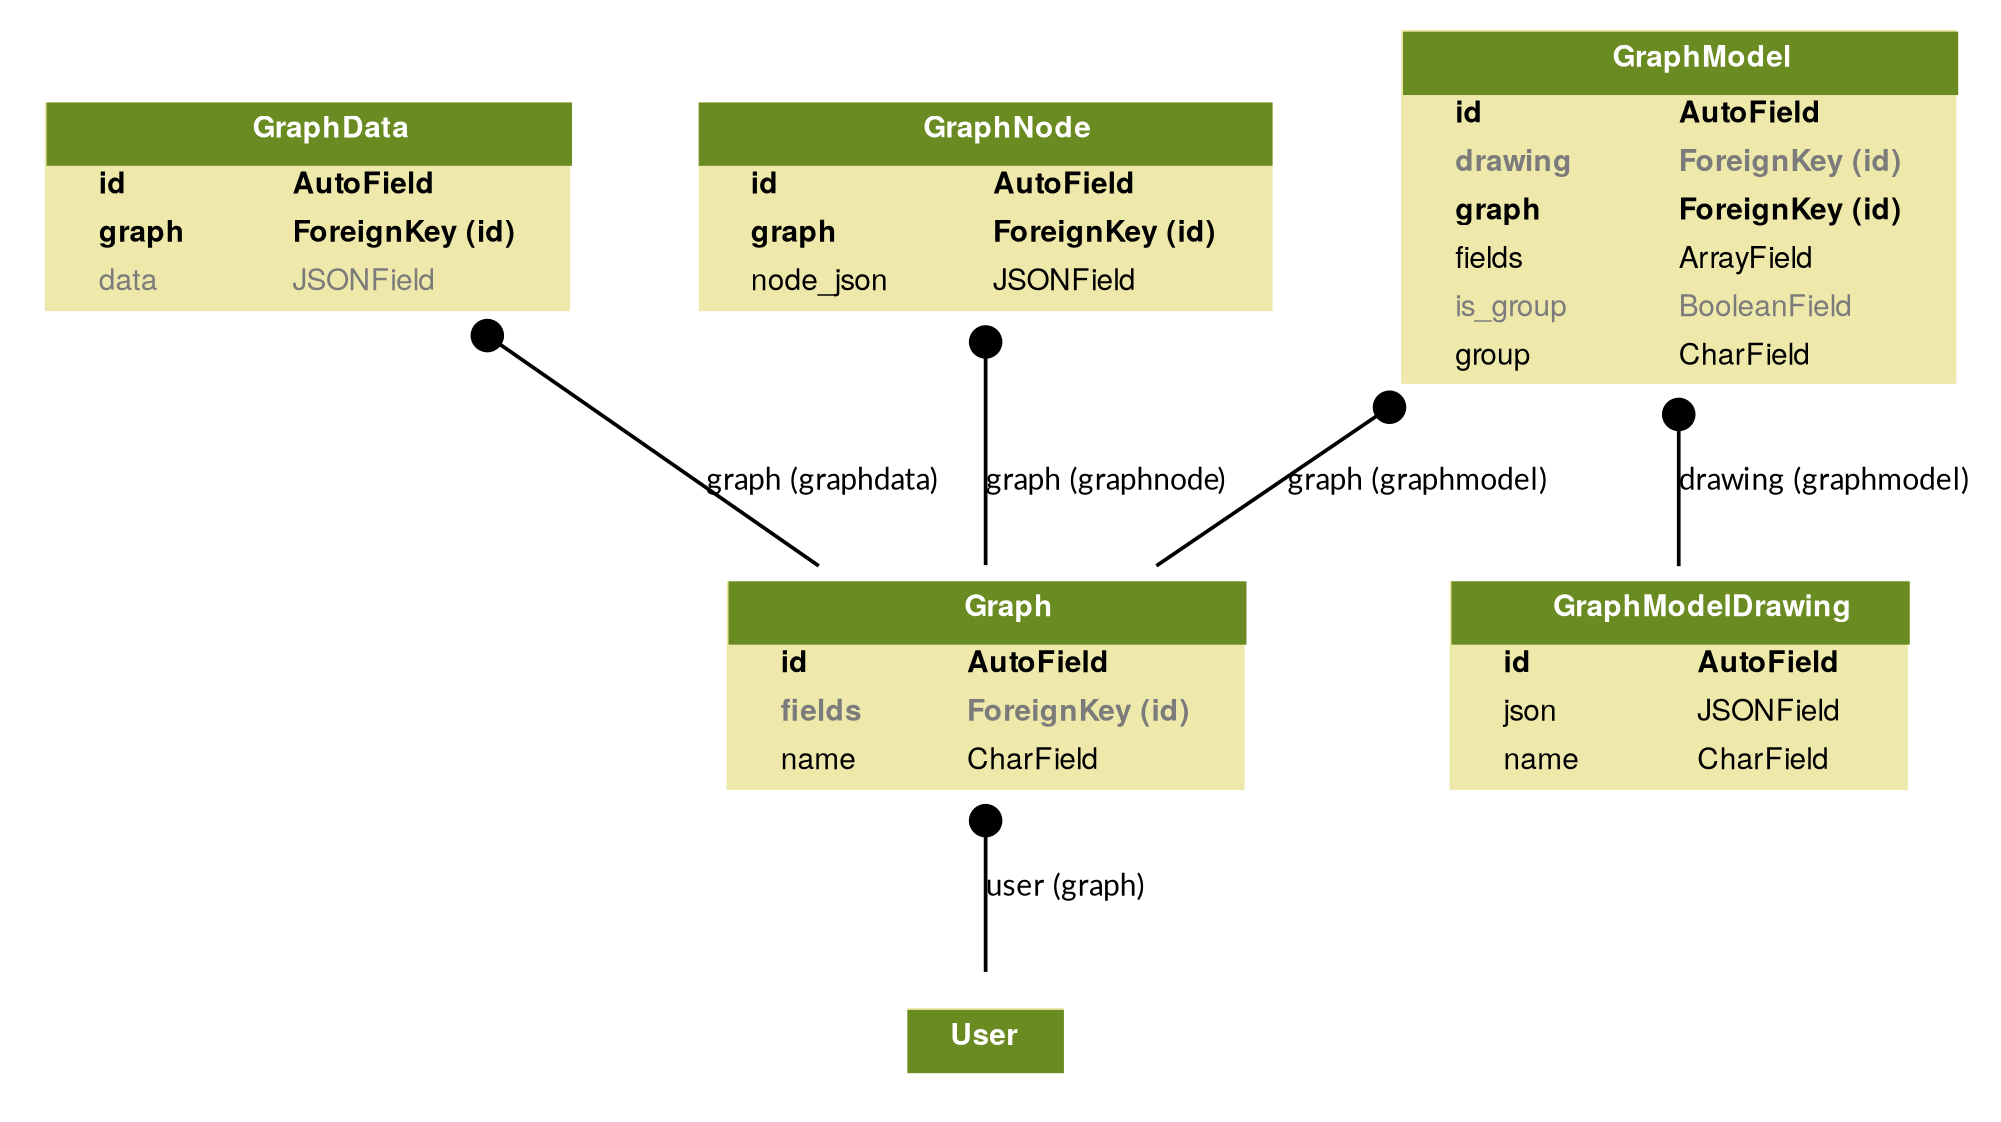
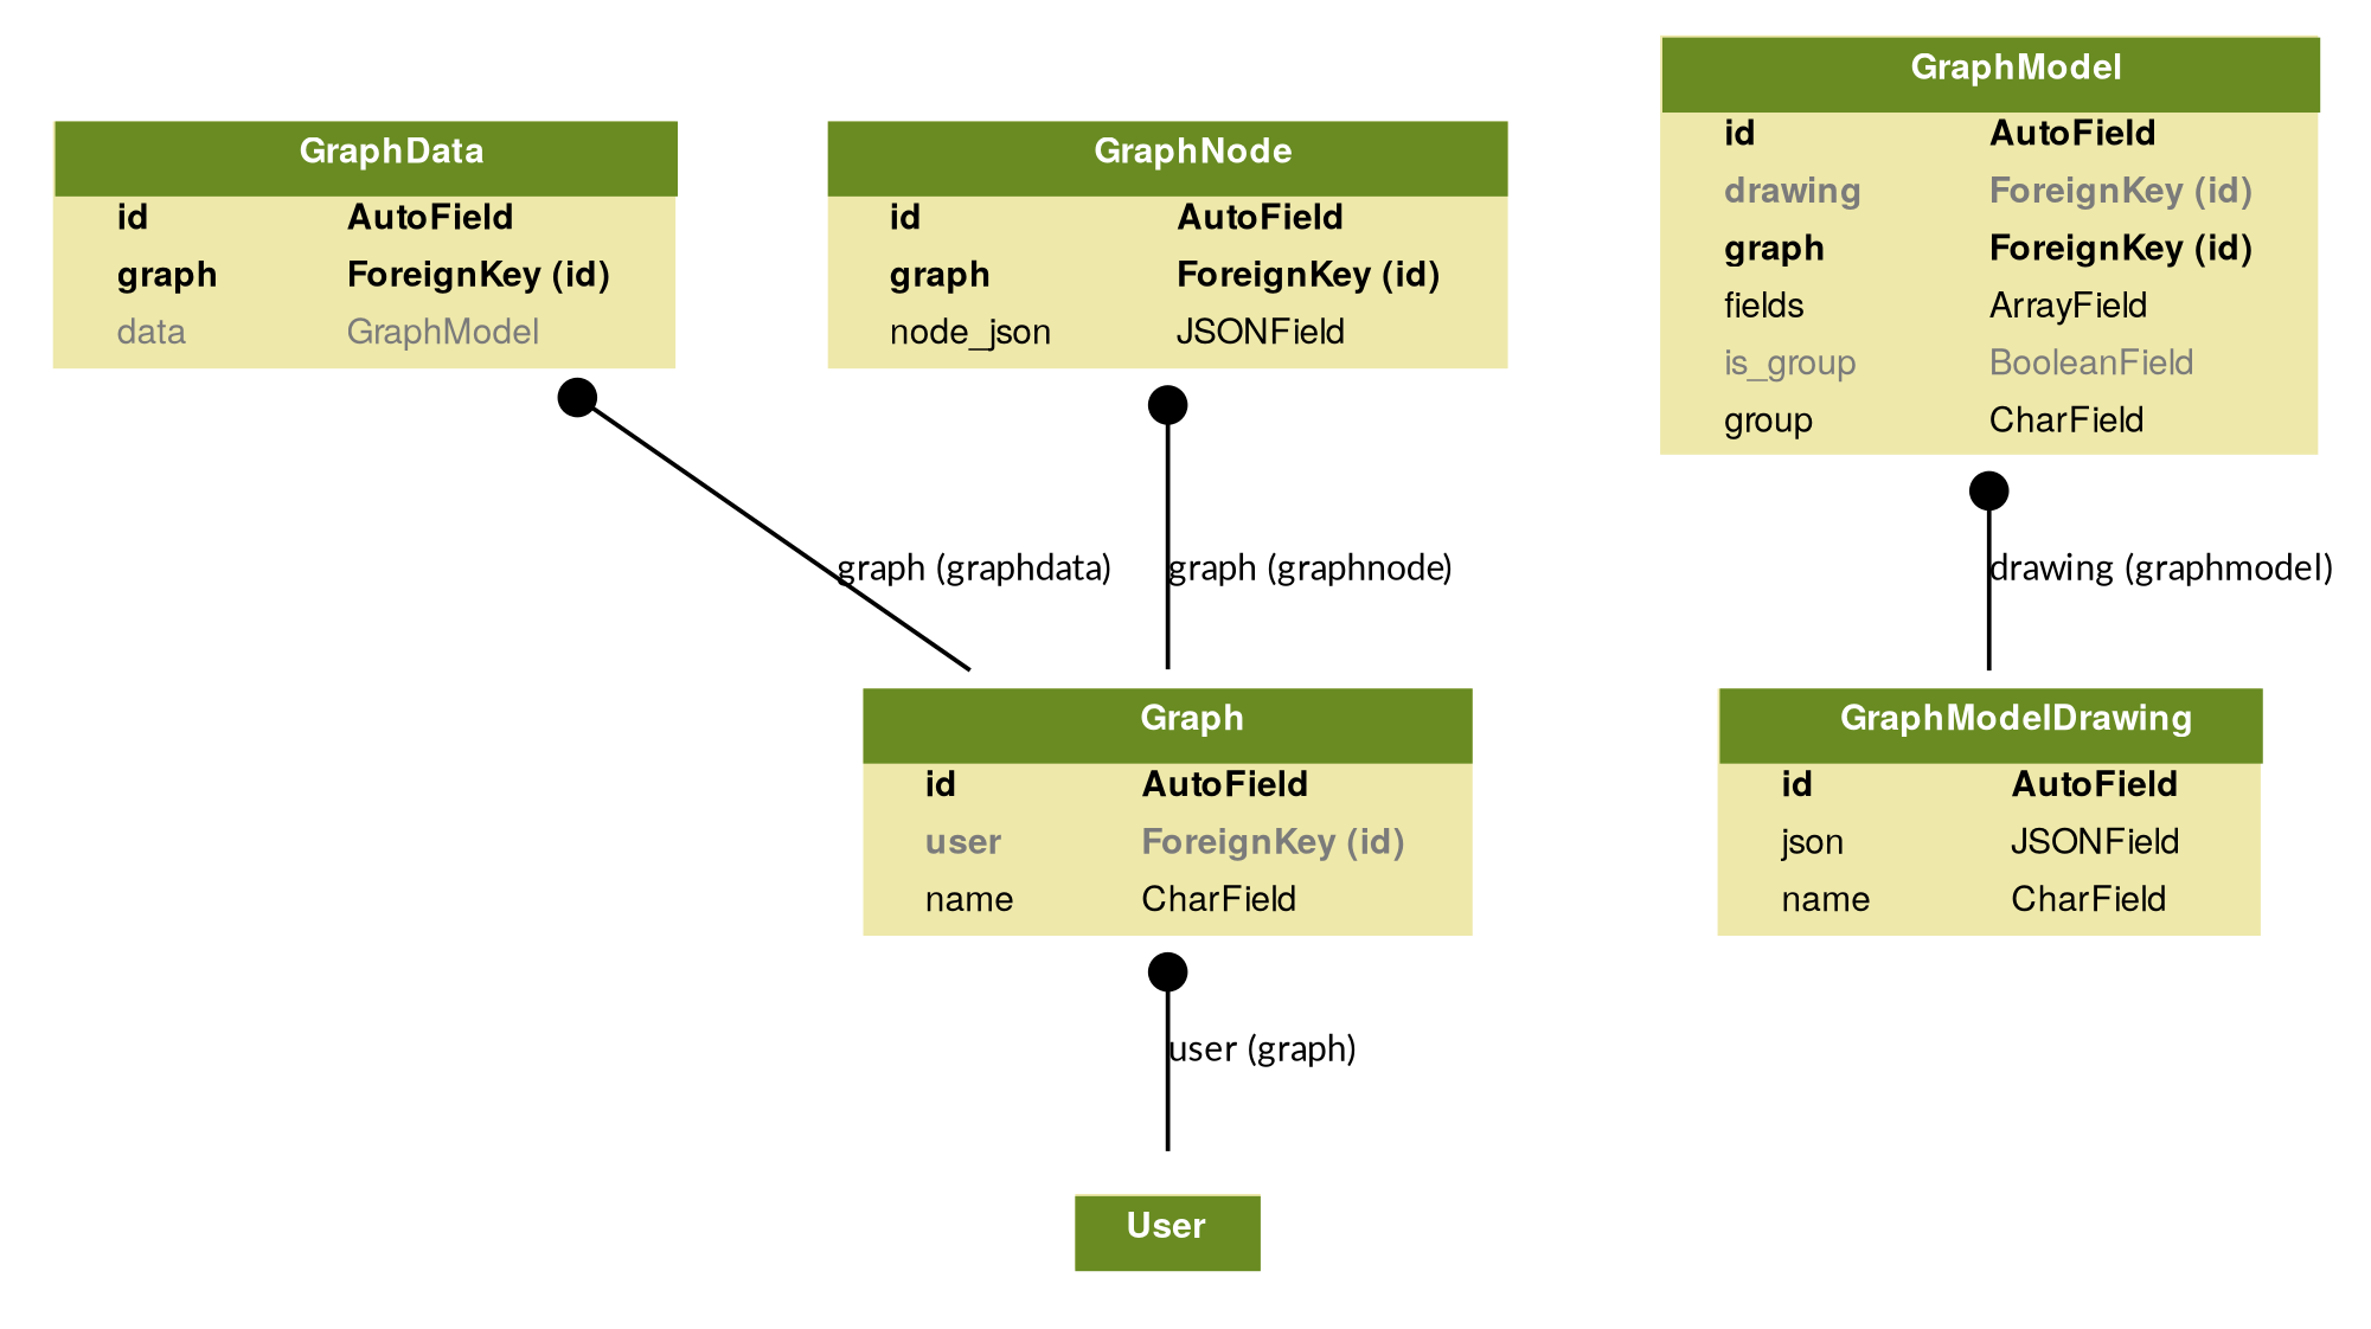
  digraph {
    fontname=Lato
    fontsize=8
    splines=true
    node [fontname=Lato fontsize=8 shape=plaintext]
    edge [arrowhead=none arrowtail=dot dir=both fontname=Lato fontsize=8]
-   n1 [height=0.83333 label=<     <TABLE BGCOLOR="palegoldenrod" BORDER="0" CELLBORDER="0" CELLSPACING="0">     <TR><TD COLSPAN="2" CELLPADDING="4" ALIGN="CENTER" BGCOLOR="olivedrab4">     <FONT FACE="Helvetica Bold" COLOR="white">     Graph     </FONT></TD></TR>        <TR><TD ALIGN="LEFT" BORDER="0">     <FONT FACE="Helvetica Bold">id</FONT>     </TD><TD ALIGN="LEFT">     <FONT FACE="Helvetica Bold">AutoField</FONT>     </TD></TR>        <TR><TD ALIGN="LEFT" BORDER="0">     <FONT COLOR="#7B7B7B" FACE="Helvetica Bold">fields</FONT>     </TD><TD ALIGN="LEFT">     <FONT COLOR="#7B7B7B" FACE="Helvetica Bold">ForeignKey (id)</FONT>     </TD></TR>        <TR><TD ALIGN="LEFT" BORDER="0">     <FONT FACE="Helvetica ">name</FONT>     </TD><TD ALIGN="LEFT">     <FONT FACE="Helvetica ">CharField</FONT>     </TD></TR>        </TABLE>     > width=1.9028]
+   n1 [height=0.83333 label=<     <TABLE BGCOLOR="palegoldenrod" BORDER="0" CELLBORDER="0" CELLSPACING="0">     <TR><TD COLSPAN="2" CELLPADDING="4" ALIGN="CENTER" BGCOLOR="olivedrab4">     <FONT FACE="Helvetica Bold" COLOR="white">     Graph     </FONT></TD></TR>        <TR><TD ALIGN="LEFT" BORDER="0">     <FONT FACE="Helvetica Bold">id</FONT>     </TD><TD ALIGN="LEFT">     <FONT FACE="Helvetica Bold">AutoField</FONT>     </TD></TR>        <TR><TD ALIGN="LEFT" BORDER="0">     <FONT COLOR="#7B7B7B" FACE="Helvetica Bold">user</FONT>     </TD><TD ALIGN="LEFT">     <FONT COLOR="#7B7B7B" FACE="Helvetica Bold">ForeignKey (id)</FONT>     </TD></TR>        <TR><TD ALIGN="LEFT" BORDER="0">     <FONT FACE="Helvetica ">name</FONT>     </TD><TD ALIGN="LEFT">     <FONT FACE="Helvetica ">CharField</FONT>     </TD></TR>        </TABLE>     > width=1.9028]
    n2 [height=0.5 label=<   <TABLE BGCOLOR="palegoldenrod" BORDER="0" CELLBORDER="0" CELLSPACING="0">   <TR><TD COLSPAN="2" CELLPADDING="4" ALIGN="CENTER" BGCOLOR="olivedrab4">   <FONT FACE="Helvetica Bold" COLOR="white">User</FONT>   </TD></TR>   </TABLE>   > width=0.75]
-   n3 [height=0.83333 label=<     <TABLE BGCOLOR="palegoldenrod" BORDER="0" CELLBORDER="0" CELLSPACING="0">     <TR><TD COLSPAN="2" CELLPADDING="4" ALIGN="CENTER" BGCOLOR="olivedrab4">     <FONT FACE="Helvetica Bold" COLOR="white">     GraphData     </FONT></TD></TR>        <TR><TD ALIGN="LEFT" BORDER="0">     <FONT FACE="Helvetica Bold">id</FONT>     </TD><TD ALIGN="LEFT">     <FONT FACE="Helvetica Bold">AutoField</FONT>     </TD></TR>        <TR><TD ALIGN="LEFT" BORDER="0">     <FONT FACE="Helvetica Bold">graph</FONT>     </TD><TD ALIGN="LEFT">     <FONT FACE="Helvetica Bold">ForeignKey (id)</FONT>     </TD></TR>        <TR><TD ALIGN="LEFT" BORDER="0">     <FONT COLOR="#7B7B7B" FACE="Helvetica ">data</FONT>     </TD><TD ALIGN="LEFT">     <FONT COLOR="#7B7B7B" FACE="Helvetica ">JSONField</FONT>     </TD></TR>        </TABLE>     > width=1.9444]
+   n3 [height=0.83333 label=<     <TABLE BGCOLOR="palegoldenrod" BORDER="0" CELLBORDER="0" CELLSPACING="0">     <TR><TD COLSPAN="2" CELLPADDING="4" ALIGN="CENTER" BGCOLOR="olivedrab4">     <FONT FACE="Helvetica Bold" COLOR="white">     GraphData     </FONT></TD></TR>        <TR><TD ALIGN="LEFT" BORDER="0">     <FONT FACE="Helvetica Bold">id</FONT>     </TD><TD ALIGN="LEFT">     <FONT FACE="Helvetica Bold">AutoField</FONT>     </TD></TR>        <TR><TD ALIGN="LEFT" BORDER="0">     <FONT FACE="Helvetica Bold">graph</FONT>     </TD><TD ALIGN="LEFT">     <FONT FACE="Helvetica Bold">ForeignKey (id)</FONT>     </TD></TR>        <TR><TD ALIGN="LEFT" BORDER="0">     <FONT COLOR="#7B7B7B" FACE="Helvetica ">data</FONT>     </TD><TD ALIGN="LEFT">     <FONT COLOR="#7B7B7B" FACE="Helvetica ">GraphModel</FONT>     </TD></TR>        </TABLE>     > width=1.9444]
    n4 [height=1.3333 label=<     <TABLE BGCOLOR="palegoldenrod" BORDER="0" CELLBORDER="0" CELLSPACING="0">     <TR><TD COLSPAN="2" CELLPADDING="4" ALIGN="CENTER" BGCOLOR="olivedrab4">     <FONT FACE="Helvetica Bold" COLOR="white">     GraphModel     </FONT></TD></TR>        <TR><TD ALIGN="LEFT" BORDER="0">     <FONT FACE="Helvetica Bold">id</FONT>     </TD><TD ALIGN="LEFT">     <FONT FACE="Helvetica Bold">AutoField</FONT>     </TD></TR>        <TR><TD ALIGN="LEFT" BORDER="0">     <FONT COLOR="#7B7B7B" FACE="Helvetica Bold">drawing</FONT>     </TD><TD ALIGN="LEFT">     <FONT COLOR="#7B7B7B" FACE="Helvetica Bold">ForeignKey (id)</FONT>     </TD></TR>        <TR><TD ALIGN="LEFT" BORDER="0">     <FONT FACE="Helvetica Bold">graph</FONT>     </TD><TD ALIGN="LEFT">     <FONT FACE="Helvetica Bold">ForeignKey (id)</FONT>     </TD></TR>        <TR><TD ALIGN="LEFT" BORDER="0">     <FONT FACE="Helvetica ">fields</FONT>     </TD><TD ALIGN="LEFT">     <FONT FACE="Helvetica ">ArrayField</FONT>     </TD></TR>        <TR><TD ALIGN="LEFT" BORDER="0">     <FONT COLOR="#7B7B7B" FACE="Helvetica ">is_group</FONT>     </TD><TD ALIGN="LEFT">     <FONT COLOR="#7B7B7B" FACE="Helvetica ">BooleanField</FONT>     </TD></TR>        <TR><TD ALIGN="LEFT" BORDER="0">     <FONT FACE="Helvetica ">group</FONT>     </TD><TD ALIGN="LEFT">     <FONT FACE="Helvetica ">CharField</FONT>     </TD></TR>        </TABLE>     > width=2.0556]
    n5 [height=0.83333 label=<     <TABLE BGCOLOR="palegoldenrod" BORDER="0" CELLBORDER="0" CELLSPACING="0">     <TR><TD COLSPAN="2" CELLPADDING="4" ALIGN="CENTER" BGCOLOR="olivedrab4">     <FONT FACE="Helvetica Bold" COLOR="white">     GraphModelDrawing     </FONT></TD></TR>        <TR><TD ALIGN="LEFT" BORDER="0">     <FONT FACE="Helvetica Bold">id</FONT>     </TD><TD ALIGN="LEFT">     <FONT FACE="Helvetica Bold">AutoField</FONT>     </TD></TR>        <TR><TD ALIGN="LEFT" BORDER="0">     <FONT FACE="Helvetica ">json</FONT>     </TD><TD ALIGN="LEFT">     <FONT FACE="Helvetica ">JSONField</FONT>     </TD></TR>        <TR><TD ALIGN="LEFT" BORDER="0">     <FONT FACE="Helvetica ">name</FONT>     </TD><TD ALIGN="LEFT">     <FONT FACE="Helvetica ">CharField</FONT>     </TD></TR>        </TABLE>     > width=1.7778]
    n6 [height=0.83333 label=<     <TABLE BGCOLOR="palegoldenrod" BORDER="0" CELLBORDER="0" CELLSPACING="0">     <TR><TD COLSPAN="2" CELLPADDING="4" ALIGN="CENTER" BGCOLOR="olivedrab4">     <FONT FACE="Helvetica Bold" COLOR="white">     GraphNode     </FONT></TD></TR>        <TR><TD ALIGN="LEFT" BORDER="0">     <FONT FACE="Helvetica Bold">id</FONT>     </TD><TD ALIGN="LEFT">     <FONT FACE="Helvetica Bold">AutoField</FONT>     </TD></TR>        <TR><TD ALIGN="LEFT" BORDER="0">     <FONT FACE="Helvetica Bold">graph</FONT>     </TD><TD ALIGN="LEFT">     <FONT FACE="Helvetica Bold">ForeignKey (id)</FONT>     </TD></TR>        <TR><TD ALIGN="LEFT" BORDER="0">     <FONT FACE="Helvetica ">node_json</FONT>     </TD><TD ALIGN="LEFT">     <FONT FACE="Helvetica ">JSONField</FONT>     </TD></TR>        </TABLE>     > width=2.1389]
    n1 -> n2 [label="user (graph)"]
    n3 -> n1 [label="graph (graphdata)"]
-   n4 -> n1 [label="graph (graphmodel)"]
    n4 -> n5 [label="drawing (graphmodel)"]
    n6 -> n1 [label="graph (graphnode)"]
  }
